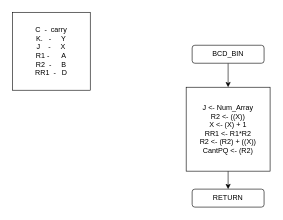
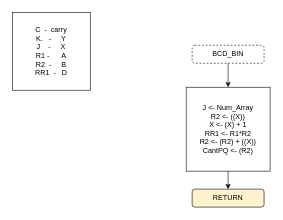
  <mxCell id="0" />
  <mxCell id="1" parent="0" />
  <mxCell id="2" value="C &amp;nbsp;- &amp;nbsp;carry&lt;br&gt;K. &amp;nbsp; - &amp;nbsp; &amp;nbsp; Y&lt;br&gt;J &amp;nbsp; &amp;nbsp;- &amp;nbsp; &amp;nbsp; X&lt;br&gt;R1 - &amp;nbsp; &amp;nbsp; &amp;nbsp;A&lt;br&gt;R2 &amp;nbsp;- &amp;nbsp; &amp;nbsp; B&lt;br&gt;RR1 &amp;nbsp;- &amp;nbsp; D" style="whiteSpace=wrap;html=1;aspect=fixed;" vertex="1" parent="1"><mxGeometry x="20" y="20" width="130" height="130" as="geometry" /></mxCell>
  <mxCell id="3" style="edgeStyle=orthogonalEdgeStyle;rounded=0;orthogonalLoop=1;jettySize=auto;html=1;exitX=0.5;exitY=1;exitDx=0;exitDy=0;entryX=0.5;entryY=0;entryDx=0;entryDy=0;" edge="1" parent="1" source="4" target="6"><mxGeometry relative="1" as="geometry" /></mxCell>
- <mxCell id="4" value="BCD_BIN" style="rounded=1;whiteSpace=wrap;html=1;" vertex="1" parent="1"><mxGeometry x="320" y="75" width="120" height="30" as="geometry" /></mxCell>
+ <mxCell id="4" value="BCD_BIN" style="rounded=1;whiteSpace=wrap;html=1;dashed=1;" vertex="1" parent="1"><mxGeometry x="320" y="75" width="120" height="30" as="geometry" /></mxCell>
  <mxCell id="5" style="edgeStyle=orthogonalEdgeStyle;rounded=0;orthogonalLoop=1;jettySize=auto;html=1;exitX=0.5;exitY=1;exitDx=0;exitDy=0;entryX=0.5;entryY=0;entryDx=0;entryDy=0;" edge="1" parent="1" source="6" target="7"><mxGeometry relative="1" as="geometry" /></mxCell>
  <mxCell id="6" value="J &amp;lt;- Num_Array&lt;br&gt;R2 &amp;lt;- ((X))&lt;br&gt;X &amp;lt;- (X) + 1&lt;br&gt;RR1 &amp;lt;- R1*R2&lt;br&gt;R2 &amp;lt;- (R2) + ((X))&lt;br&gt;CantPQ &amp;lt;- (R2)" style="whiteSpace=wrap;html=1;aspect=fixed;" vertex="1" parent="1"><mxGeometry x="310" y="145" width="140" height="140" as="geometry" /></mxCell>
- <mxCell id="7" value="RETURN" style="rounded=1;whiteSpace=wrap;html=1;" vertex="1" parent="1"><mxGeometry x="320" y="315" width="120" height="30" as="geometry" /></mxCell>
+ <mxCell id="7" value="RETURN" style="rounded=1;whiteSpace=wrap;html=1;fillColor=#fff2cc;" vertex="1" parent="1"><mxGeometry x="320" y="315" width="120" height="30" as="geometry" /></mxCell>
